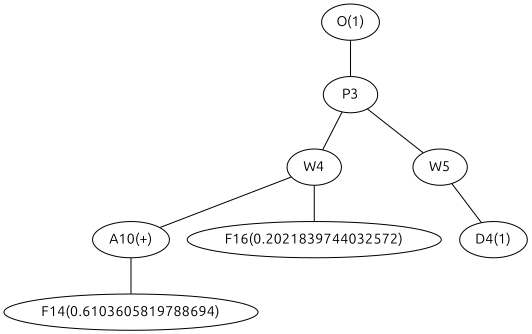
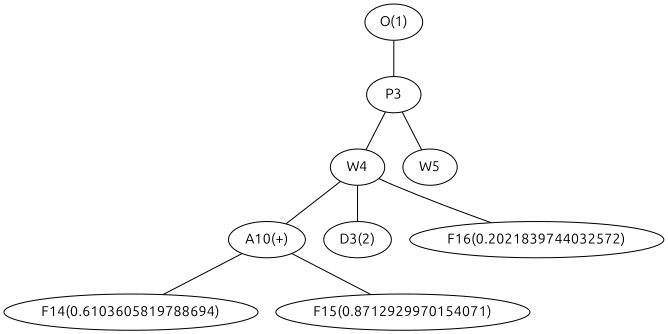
  graph {
    fontname=Ubuntu
    node [fontname=Ubuntu]
    edge [fontname=Ubuntu]
    n1 [label="O(1)"]
    n2 [label=P3]
    n3 [label=W4]
    n4 [label=W5]
    n5 [label="A10(+)"]
+   n6 [label="D3(2)"]
    n7 [label="F16(0.2021839744032572)"]
-   n8 [label="D4(1)"]
    n9 [label="F14(0.6103605819788694)"]
+   n10 [label="F15(0.8712929970154071)"]
    n1 -- n2
    n2 -- n3
    n2 -- n4
    n3 -- n5
+   n3 -- n6
    n3 -- n7
-   n4 -- n8
    n5 -- n9
+   n5 -- n10
  }
